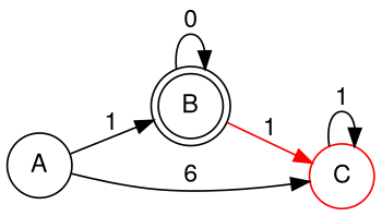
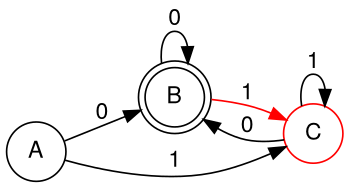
  digraph {
    fontname="Helvetica,Arial,sans-serif"
    rankdir=LR
    node [fontname="Helvetica,Arial,sans-serif" shape=circle]
    edge [fontname="Helvetica,Arial,sans-serif"]
    B [shape=doublecircle]
    C [color=red]
    A
    B -> B [label=0]
    B -> C [color=red label=1]
+   C -> B [label=0]
    C -> C [label=1]
-   A -> B [label=1]
-   A -> C [label=6]
+   A -> B [label=0]
+   A -> C [label=1]
  }
